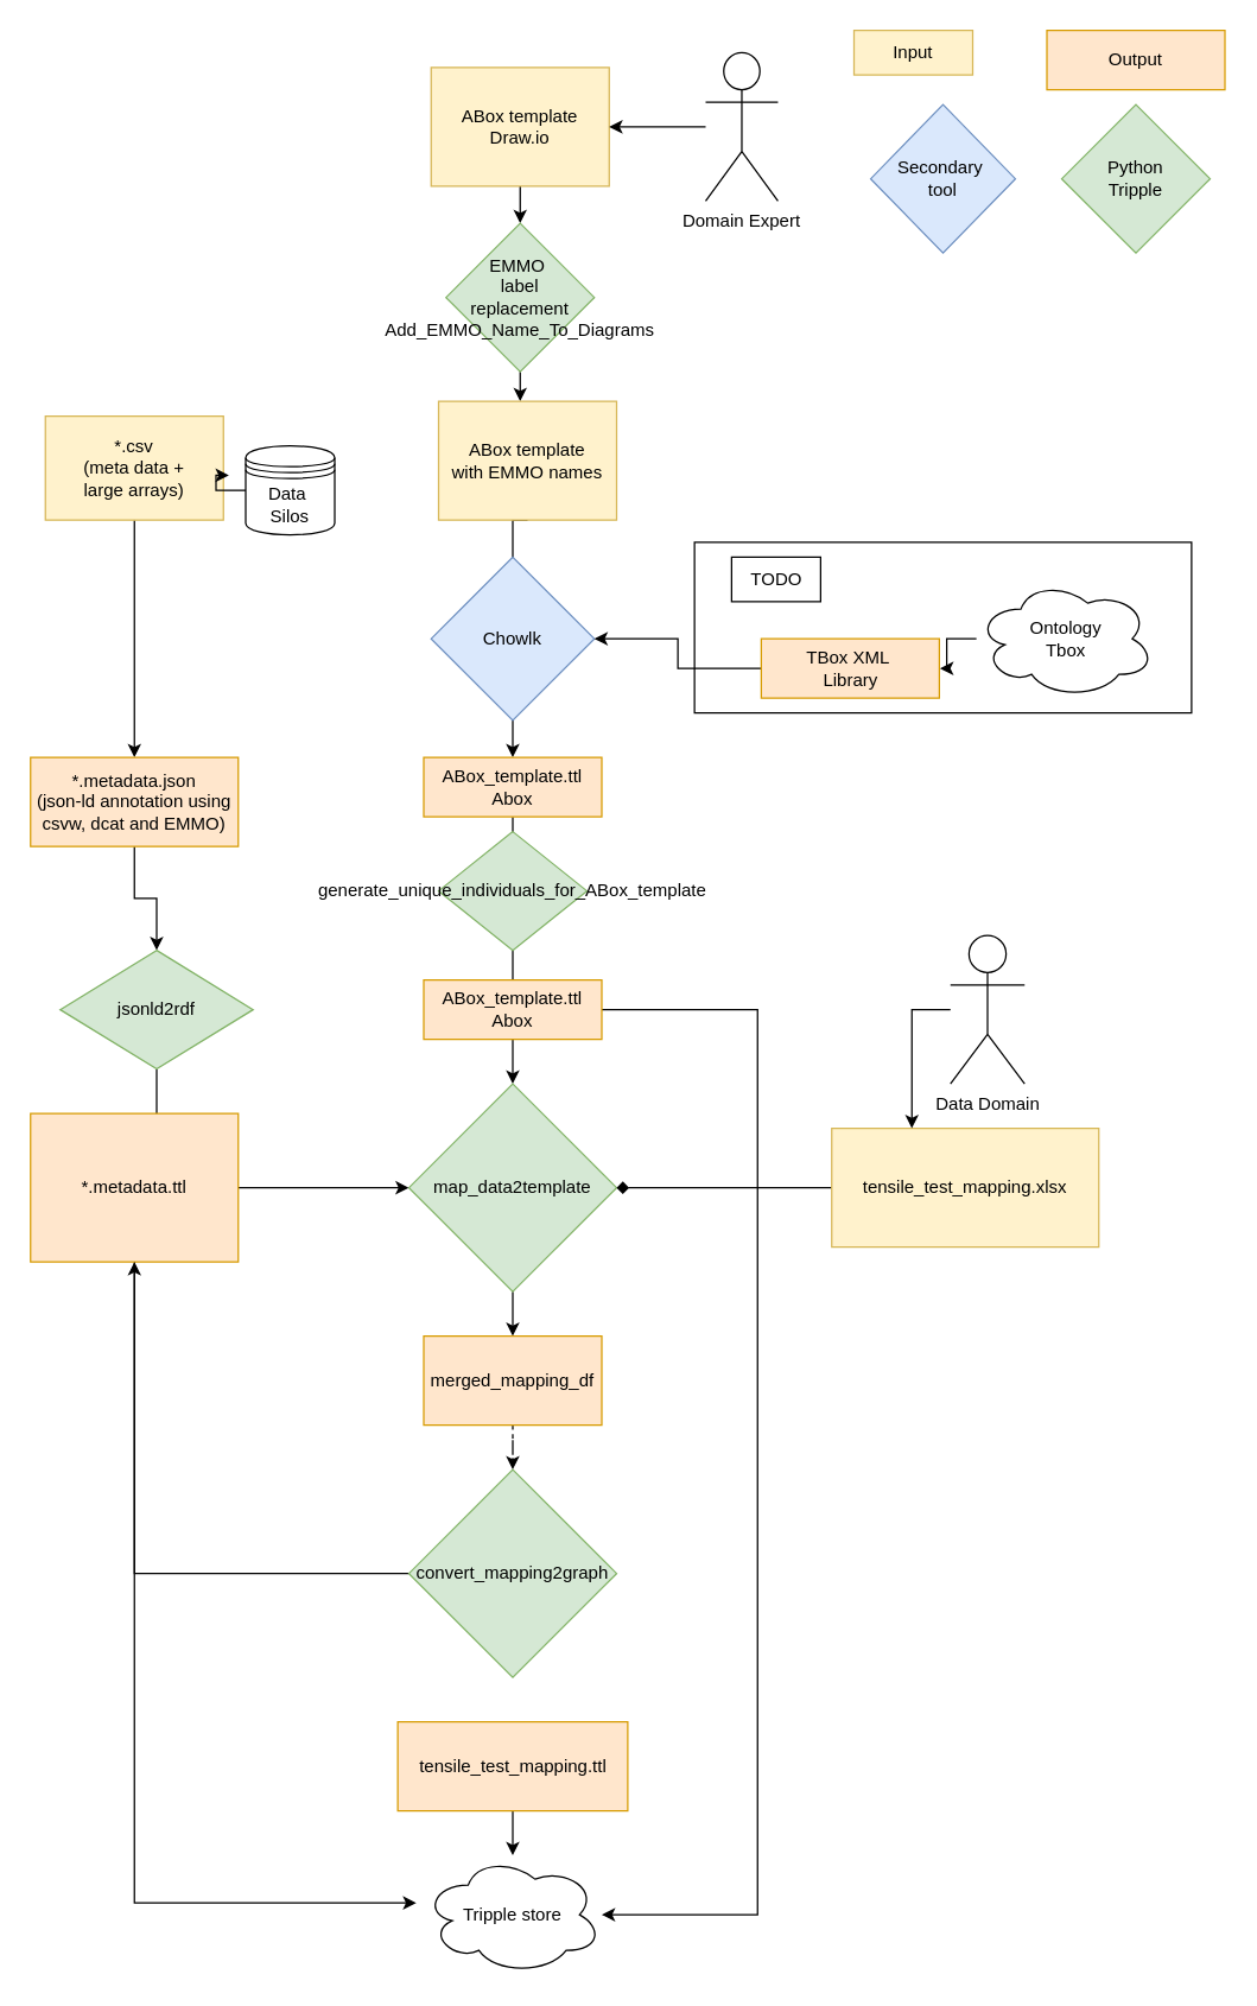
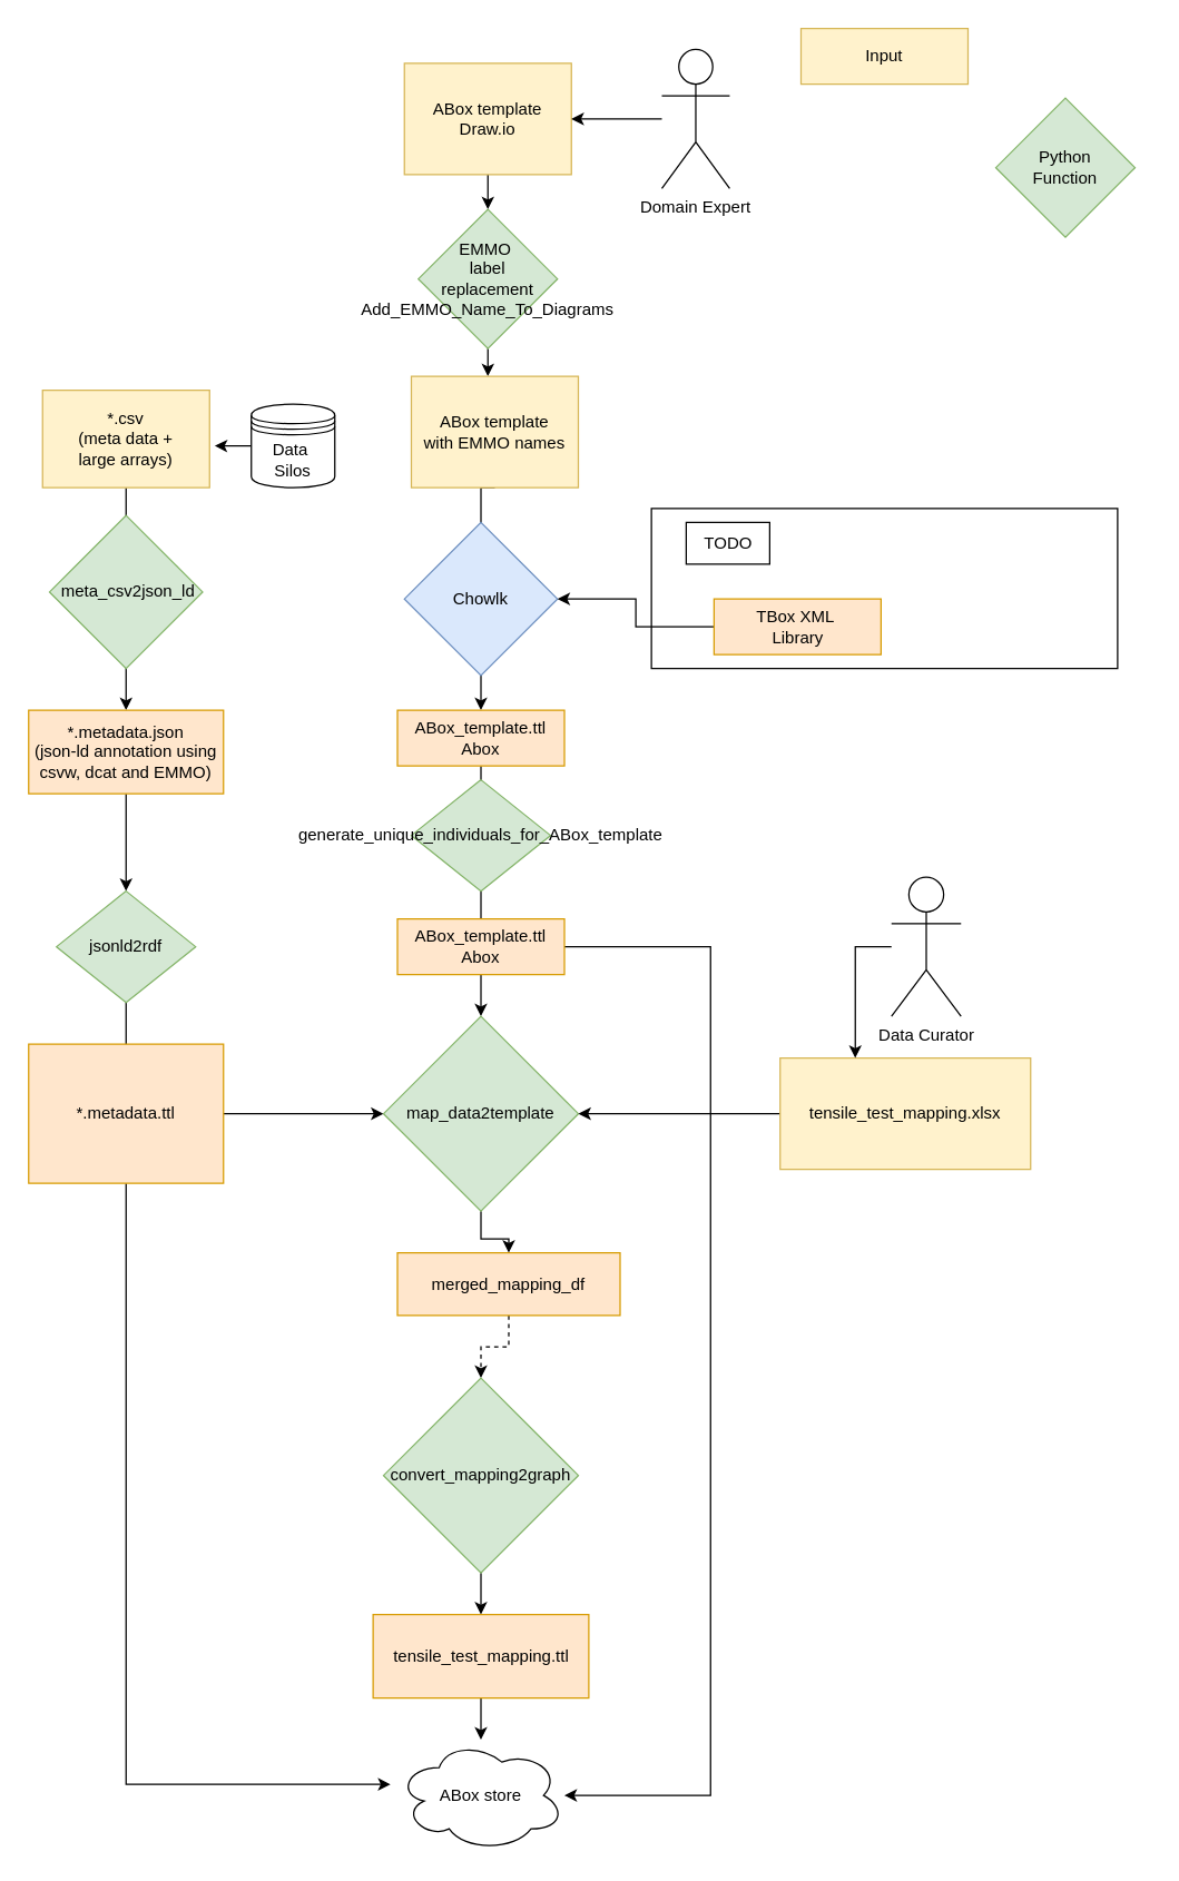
  <mxCell id="0" />
  <mxCell id="1" parent="0" />
  <mxCell id="2" value="" style="rounded=0;whiteSpace=wrap;html=1;snapToPoint=1;points=[[0.1,0],[0.2,0],[0.3,0],[0.4,0],[0.5,0],[0.6,0],[0.7,0],[0.8,0],[0.9,0],[0,0.1],[0,0.3],[0,0.5],[0,0.7],[0,0.9],[0.1,1],[0.2,1],[0.3,1],[0.4,1],[0.5,1],[0.6,1],[0.7,1],[0.8,1],[0.9,1],[1,0.1],[1,0.3],[1,0.5],[1,0.7],[1,0.9]];" parent="1" vertex="1"><mxGeometry x="467.5" y="365" width="335" height="115" as="geometry" /></mxCell>
  <mxCell id="3" value="" style="edgeStyle=orthogonalEdgeStyle;rounded=0;orthogonalLoop=1;jettySize=auto;html=1;" parent="1" source="4" target="6" edge="1"><mxGeometry relative="1" as="geometry" /></mxCell>
  <mxCell id="4" value="*.csv&lt;br&gt;(meta data +&lt;br&gt;large arrays)" style="rounded=0;whiteSpace=wrap;html=1;snapToPoint=1;points=[[0.1,0],[0.2,0],[0.3,0],[0.4,0],[0.5,0],[0.6,0],[0.7,0],[0.8,0],[0.9,0],[0,0.1],[0,0.3],[0,0.5],[0,0.7],[0,0.9],[0.1,1],[0.2,1],[0.3,1],[0.4,1],[0.5,1],[0.6,1],[0.7,1],[0.8,1],[0.9,1],[1,0.1],[1,0.3],[1,0.5],[1,0.7],[1,0.9]];fillColor=#fff2cc;strokeColor=#d6b656;" parent="1" vertex="1"><mxGeometry x="30" y="280" width="120" height="70" as="geometry" /></mxCell>
  <mxCell id="5" style="edgeStyle=orthogonalEdgeStyle;rounded=0;orthogonalLoop=1;jettySize=auto;html=1;entryX=0.5;entryY=0;entryDx=0;entryDy=0;exitX=0.5;exitY=1;exitDx=0;exitDy=0;" parent="1" source="6" target="9" edge="1"><mxGeometry relative="1" as="geometry"><mxPoint x="90" y="600" as="sourcePoint" /></mxGeometry></mxCell>
  <mxCell id="6" value="*.metadata.json&lt;br&gt;(json-ld annotation using csvw, dcat and EMMO)" style="rounded=0;whiteSpace=wrap;html=1;snapToPoint=1;points=[[0.1,0],[0.2,0],[0.3,0],[0.4,0],[0.5,0],[0.6,0],[0.7,0],[0.8,0],[0.9,0],[0,0.1],[0,0.3],[0,0.5],[0,0.7],[0,0.9],[0.1,1],[0.2,1],[0.3,1],[0.4,1],[0.5,1],[0.6,1],[0.7,1],[0.8,1],[0.9,1],[1,0.1],[1,0.3],[1,0.5],[1,0.7],[1,0.9]];fillColor=#ffe6cc;strokeColor=#d79b00;" parent="1" vertex="1"><mxGeometry x="20" y="510" width="140" height="60" as="geometry" /></mxCell>
+ <mxCell id="7" value="&amp;nbsp;meta_csv2json_ld" style="rhombus;whiteSpace=wrap;html=1;fillColor=#d5e8d4;strokeColor=#82b366;" parent="1" vertex="1"><mxGeometry x="35" y="370" width="110" height="110" as="geometry" /></mxCell>
  <mxCell id="8" style="edgeStyle=orthogonalEdgeStyle;rounded=0;orthogonalLoop=1;jettySize=auto;html=1;entryX=0.5;entryY=0;entryDx=0;entryDy=0;" parent="1" source="9" edge="1"><mxGeometry relative="1" as="geometry"><mxPoint x="90" y="820" as="targetPoint" /></mxGeometry></mxCell>
- <mxCell id="9" value="jsonld2rdf" style="rhombus;whiteSpace=wrap;html=1;fillColor=#d5e8d4;strokeColor=#82b366;" parent="1" vertex="1"><mxGeometry x="40" y="640" width="130" height="80" as="geometry" /></mxCell>
+ <mxCell id="9" value="jsonld2rdf" style="rhombus;whiteSpace=wrap;html=1;fillColor=#d5e8d4;strokeColor=#82b366;" parent="1" vertex="1"><mxGeometry x="40" y="640" width="100" height="80" as="geometry" /></mxCell>
  <mxCell id="10" value="" style="edgeStyle=orthogonalEdgeStyle;rounded=0;orthogonalLoop=1;jettySize=auto;html=1;" parent="1" source="11" target="49" edge="1"><mxGeometry relative="1" as="geometry" /></mxCell>
  <mxCell id="11" value="ABox template&lt;br&gt;Draw.io" style="rounded=0;whiteSpace=wrap;html=1;snapToPoint=1;points=[[0.1,0],[0.2,0],[0.3,0],[0.4,0],[0.5,0],[0.6,0],[0.7,0],[0.8,0],[0.9,0],[0,0.1],[0,0.3],[0,0.5],[0,0.7],[0,0.9],[0.1,1],[0.2,1],[0.3,1],[0.4,1],[0.5,1],[0.6,1],[0.7,1],[0.8,1],[0.9,1],[1,0.1],[1,0.3],[1,0.5],[1,0.7],[1,0.9]];fillColor=#fff2cc;strokeColor=#d6b656;" parent="1" vertex="1"><mxGeometry x="290" y="45" width="120" height="80" as="geometry" /></mxCell>
  <mxCell id="12" value="" style="edgeStyle=orthogonalEdgeStyle;rounded=0;orthogonalLoop=1;jettySize=auto;html=1;entryX=0.5;entryY=0;entryDx=0;entryDy=0;exitX=0.5;exitY=1;exitDx=0;exitDy=0;" parent="1" source="50" target="16" edge="1"><mxGeometry relative="1" as="geometry"><mxPoint x="345" y="355" as="sourcePoint" /><mxPoint x="345" y="515" as="targetPoint" /><Array as="points"><mxPoint x="345" y="350" /></Array></mxGeometry></mxCell>
  <mxCell id="13" value="Chowlk" style="rhombus;whiteSpace=wrap;html=1;fillColor=#dae8fc;strokeColor=#6c8ebf;" parent="1" vertex="1"><mxGeometry x="290" y="375" width="110" height="110" as="geometry" /></mxCell>
  <mxCell id="14" style="edgeStyle=orthogonalEdgeStyle;rounded=0;orthogonalLoop=1;jettySize=auto;html=1;" parent="1" source="16" target="21" edge="1"><mxGeometry relative="1" as="geometry" /></mxCell>
  <mxCell id="15" style="edgeStyle=orthogonalEdgeStyle;rounded=0;orthogonalLoop=1;jettySize=auto;html=1;exitX=1;exitY=0.5;exitDx=0;exitDy=0;" parent="1" source="47" edge="1"><mxGeometry relative="1" as="geometry"><mxPoint x="405" y="1290" as="targetPoint" /><Array as="points"><mxPoint x="510" y="680" /><mxPoint x="510" y="1290" /></Array></mxGeometry></mxCell>
  <mxCell id="16" value="ABox_template.ttl&lt;br&gt;Abox" style="rounded=0;whiteSpace=wrap;html=1;snapToPoint=1;points=[[0.1,0],[0.2,0],[0.3,0],[0.4,0],[0.5,0],[0.6,0],[0.7,0],[0.8,0],[0.9,0],[0,0.1],[0,0.3],[0,0.5],[0,0.7],[0,0.9],[0.1,1],[0.2,1],[0.3,1],[0.4,1],[0.5,1],[0.6,1],[0.7,1],[0.8,1],[0.9,1],[1,0.1],[1,0.3],[1,0.5],[1,0.7],[1,0.9]];fillColor=#ffe6cc;strokeColor=#d79b00;" parent="1" vertex="1"><mxGeometry x="285" y="510" width="120" height="40" as="geometry" /></mxCell>
  <mxCell id="17" style="edgeStyle=orthogonalEdgeStyle;rounded=0;orthogonalLoop=1;jettySize=auto;html=1;" parent="1" source="19" target="21" edge="1"><mxGeometry relative="1" as="geometry" /></mxCell>
  <mxCell id="18" style="edgeStyle=orthogonalEdgeStyle;rounded=0;orthogonalLoop=1;jettySize=auto;html=1;" parent="1" source="19" edge="1"><mxGeometry relative="1" as="geometry"><mxPoint x="280" y="1282" as="targetPoint" /><Array as="points"><mxPoint x="90" y="1282" /></Array></mxGeometry></mxCell>
  <mxCell id="19" value="*.metadata.ttl" style="rounded=0;whiteSpace=wrap;html=1;snapToPoint=1;points=[[0.1,0],[0.2,0],[0.3,0],[0.4,0],[0.5,0],[0.6,0],[0.7,0],[0.8,0],[0.9,0],[0,0.1],[0,0.3],[0,0.5],[0,0.7],[0,0.9],[0.1,1],[0.2,1],[0.3,1],[0.4,1],[0.5,1],[0.6,1],[0.7,1],[0.8,1],[0.9,1],[1,0.1],[1,0.3],[1,0.5],[1,0.7],[1,0.9]];fillColor=#ffe6cc;strokeColor=#d79b00;" parent="1" vertex="1"><mxGeometry x="20" y="750" width="140" height="100" as="geometry" /></mxCell>
  <mxCell id="20" value="" style="edgeStyle=orthogonalEdgeStyle;rounded=0;orthogonalLoop=1;jettySize=auto;html=1;" parent="1" source="21" target="25" edge="1"><mxGeometry relative="1" as="geometry" /></mxCell>
  <mxCell id="21" value="map_data2template" style="rhombus;whiteSpace=wrap;html=1;fillColor=#d5e8d4;strokeColor=#82b366;" parent="1" vertex="1"><mxGeometry x="275" y="730" width="140" height="140" as="geometry" /></mxCell>
- <mxCell id="22" style="edgeStyle=orthogonalEdgeStyle;rounded=0;orthogonalLoop=1;jettySize=auto;html=1;entryX=1;entryY=0.5;entryDx=0;entryDy=0;endArrow=diamond;" parent="1" source="23" target="21" edge="1"><mxGeometry relative="1" as="geometry" /></mxCell>
+ <mxCell id="22" style="edgeStyle=orthogonalEdgeStyle;rounded=0;orthogonalLoop=1;jettySize=auto;html=1;entryX=1;entryY=0.5;entryDx=0;entryDy=0;" parent="1" source="23" target="21" edge="1"><mxGeometry relative="1" as="geometry" /></mxCell>
  <mxCell id="23" value="tensile_test_mapping.xlsx" style="rounded=0;whiteSpace=wrap;html=1;snapToPoint=1;points=[[0.1,0],[0.2,0],[0.3,0],[0.4,0],[0.5,0],[0.6,0],[0.7,0],[0.8,0],[0.9,0],[0,0.1],[0,0.3],[0,0.5],[0,0.7],[0,0.9],[0.1,1],[0.2,1],[0.3,1],[0.4,1],[0.5,1],[0.6,1],[0.7,1],[0.8,1],[0.9,1],[1,0.1],[1,0.3],[1,0.5],[1,0.7],[1,0.9]];fillColor=#fff2cc;strokeColor=#d6b656;" parent="1" vertex="1"><mxGeometry x="560" y="760" width="180" height="80" as="geometry" /></mxCell>
  <mxCell id="24" value="" style="edgeStyle=orthogonalEdgeStyle;rounded=0;orthogonalLoop=1;jettySize=auto;html=1;dashed=1;" parent="1" source="25" target="27" edge="1"><mxGeometry relative="1" as="geometry" /></mxCell>
- <mxCell id="25" value="merged_mapping_df" style="whiteSpace=wrap;html=1;fillColor=#ffe6cc;strokeColor=#d79b00;" parent="1" vertex="1"><mxGeometry x="285" y="900" width="120" height="60" as="geometry" /></mxCell>
- <mxCell id="26" value="" style="edgeStyle=orthogonalEdgeStyle;rounded=0;orthogonalLoop=1;jettySize=auto;html=1;" parent="1" source="27" target="19" edge="1"><mxGeometry relative="1" as="geometry" /></mxCell>
+ <mxCell id="25" value="merged_mapping_df" style="whiteSpace=wrap;html=1;fillColor=#ffe6cc;strokeColor=#d79b00;" parent="1" vertex="1"><mxGeometry x="285" y="900" width="160" height="45" as="geometry" /></mxCell>
+ <mxCell id="26" value="" style="edgeStyle=orthogonalEdgeStyle;rounded=0;orthogonalLoop=1;jettySize=auto;html=1;" parent="1" source="27" target="29" edge="1"><mxGeometry relative="1" as="geometry" /></mxCell>
  <mxCell id="27" value="convert_mapping2graph" style="rhombus;whiteSpace=wrap;html=1;fillColor=#d5e8d4;strokeColor=#82b366;" parent="1" vertex="1"><mxGeometry x="275" y="990" width="140" height="140" as="geometry" /></mxCell>
  <mxCell id="28" style="edgeStyle=orthogonalEdgeStyle;rounded=0;orthogonalLoop=1;jettySize=auto;html=1;" parent="1" source="29" edge="1"><mxGeometry relative="1" as="geometry"><mxPoint x="345" y="1250" as="targetPoint" /></mxGeometry></mxCell>
  <mxCell id="29" value="tensile_test_mapping.ttl" style="whiteSpace=wrap;html=1;fillColor=#ffe6cc;strokeColor=#d79b00;" parent="1" vertex="1"><mxGeometry x="267.5" y="1160" width="155" height="60" as="geometry" /></mxCell>
- <mxCell id="30" value="Input" style="rounded=0;whiteSpace=wrap;html=1;snapToPoint=1;points=[[0.1,0],[0.2,0],[0.3,0],[0.4,0],[0.5,0],[0.6,0],[0.7,0],[0.8,0],[0.9,0],[0,0.1],[0,0.3],[0,0.5],[0,0.7],[0,0.9],[0.1,1],[0.2,1],[0.3,1],[0.4,1],[0.5,1],[0.6,1],[0.7,1],[0.8,1],[0.9,1],[1,0.1],[1,0.3],[1,0.5],[1,0.7],[1,0.9]];fillColor=#fff2cc;strokeColor=#d6b656;" parent="1" vertex="1"><mxGeometry x="575" y="20" width="80" height="30" as="geometry" /></mxCell>
- <mxCell id="31" value="Output" style="rounded=0;whiteSpace=wrap;html=1;snapToPoint=1;points=[[0.1,0],[0.2,0],[0.3,0],[0.4,0],[0.5,0],[0.6,0],[0.7,0],[0.8,0],[0.9,0],[0,0.1],[0,0.3],[0,0.5],[0,0.7],[0,0.9],[0.1,1],[0.2,1],[0.3,1],[0.4,1],[0.5,1],[0.6,1],[0.7,1],[0.8,1],[0.9,1],[1,0.1],[1,0.3],[1,0.5],[1,0.7],[1,0.9]];fillColor=#ffe6cc;strokeColor=#d79b00;" parent="1" vertex="1"><mxGeometry x="705" y="20" width="120" height="40" as="geometry" /></mxCell>
- <mxCell id="32" value="Secondary&amp;nbsp;&lt;br&gt;tool" style="rhombus;whiteSpace=wrap;html=1;fillColor=#dae8fc;strokeColor=#6c8ebf;" parent="1" vertex="1"><mxGeometry x="586.25" y="70" width="97.5" height="100" as="geometry" /></mxCell>
- <mxCell id="33" value="Python&lt;br&gt;Tripple" style="rhombus;whiteSpace=wrap;html=1;fillColor=#d5e8d4;strokeColor=#82b366;" parent="1" vertex="1"><mxGeometry x="715" y="70" width="100" height="100" as="geometry" /></mxCell>
+ <mxCell id="30" value="Input" style="rounded=0;whiteSpace=wrap;html=1;snapToPoint=1;points=[[0.1,0],[0.2,0],[0.3,0],[0.4,0],[0.5,0],[0.6,0],[0.7,0],[0.8,0],[0.9,0],[0,0.1],[0,0.3],[0,0.5],[0,0.7],[0,0.9],[0.1,1],[0.2,1],[0.3,1],[0.4,1],[0.5,1],[0.6,1],[0.7,1],[0.8,1],[0.9,1],[1,0.1],[1,0.3],[1,0.5],[1,0.7],[1,0.9]];fillColor=#fff2cc;strokeColor=#d6b656;" parent="1" vertex="1"><mxGeometry x="575" y="20" width="120" height="40" as="geometry" /></mxCell>
+ <mxCell id="33" value="Python&lt;br&gt;Function" style="rhombus;whiteSpace=wrap;html=1;fillColor=#d5e8d4;strokeColor=#82b366;" parent="1" vertex="1"><mxGeometry x="715" y="70" width="100" height="100" as="geometry" /></mxCell>
  <mxCell id="34" style="edgeStyle=orthogonalEdgeStyle;rounded=0;orthogonalLoop=1;jettySize=auto;html=1;entryX=0.3;entryY=0;entryDx=0;entryDy=0;" parent="1" source="35" target="23" edge="1"><mxGeometry relative="1" as="geometry"><Array as="points"><mxPoint x="614" y="680" /></Array></mxGeometry></mxCell>
- <mxCell id="35" value="Data Domain" style="shape=umlActor;verticalLabelPosition=bottom;verticalAlign=top;html=1;outlineConnect=0;" parent="1" vertex="1"><mxGeometry x="640" y="630" width="50" height="100" as="geometry" /></mxCell>
+ <mxCell id="35" value="Data Curator" style="shape=umlActor;verticalLabelPosition=bottom;verticalAlign=top;html=1;outlineConnect=0;" parent="1" vertex="1"><mxGeometry x="640" y="630" width="50" height="100" as="geometry" /></mxCell>
  <mxCell id="36" style="edgeStyle=orthogonalEdgeStyle;rounded=0;orthogonalLoop=1;jettySize=auto;html=1;entryX=1;entryY=0.5;entryDx=0;entryDy=0;" parent="1" source="37" target="11" edge="1"><mxGeometry relative="1" as="geometry" /></mxCell>
  <mxCell id="37" value="Domain Expert" style="shape=umlActor;verticalLabelPosition=bottom;verticalAlign=top;html=1;outlineConnect=0;" parent="1" vertex="1"><mxGeometry x="475" y="35" width="48.75" height="100" as="geometry" /></mxCell>
  <mxCell id="38" style="edgeStyle=orthogonalEdgeStyle;rounded=0;orthogonalLoop=1;jettySize=auto;html=1;entryX=1.031;entryY=0.569;entryDx=0;entryDy=0;entryPerimeter=0;" parent="1" source="39" target="4" edge="1"><mxGeometry relative="1" as="geometry" /></mxCell>
- <mxCell id="39" value="Data&amp;nbsp;&lt;br&gt;Silos" style="shape=datastore;whiteSpace=wrap;html=1;" parent="1" vertex="1"><mxGeometry x="165" y="300" width="60" height="60" as="geometry" /></mxCell>
- <mxCell id="40" value="&lt;span&gt;Tripple store&lt;/span&gt;" style="ellipse;shape=cloud;whiteSpace=wrap;html=1;" parent="1" vertex="1"><mxGeometry x="285" y="1250" width="120" height="80" as="geometry" /></mxCell>
- <mxCell id="41" value="" style="edgeStyle=orthogonalEdgeStyle;rounded=0;orthogonalLoop=1;jettySize=auto;html=1;" parent="1" source="42" target="44" edge="1"><mxGeometry relative="1" as="geometry" /></mxCell>
- <mxCell id="42" value="&lt;span&gt;Ontology&lt;br&gt;Tbox&lt;br&gt;&lt;/span&gt;" style="ellipse;shape=cloud;whiteSpace=wrap;html=1;" parent="1" vertex="1"><mxGeometry x="657.5" y="390" width="120" height="80" as="geometry" /></mxCell>
+ <mxCell id="39" value="Data&amp;nbsp;&lt;br&gt;Silos" style="shape=datastore;whiteSpace=wrap;html=1;" parent="1" vertex="1"><mxGeometry x="180" y="290" width="60" height="60" as="geometry" /></mxCell>
+ <mxCell id="40" value="&lt;span&gt;ABox store&lt;/span&gt;" style="ellipse;shape=cloud;whiteSpace=wrap;html=1;" parent="1" vertex="1"><mxGeometry x="285" y="1250" width="120" height="80" as="geometry" /></mxCell>
  <mxCell id="43" style="edgeStyle=orthogonalEdgeStyle;rounded=0;orthogonalLoop=1;jettySize=auto;html=1;entryX=1;entryY=0.5;entryDx=0;entryDy=0;" parent="1" source="44" target="13" edge="1"><mxGeometry relative="1" as="geometry" /></mxCell>
  <mxCell id="44" value="TBox XML&amp;nbsp;&lt;br&gt;Library" style="rounded=0;whiteSpace=wrap;html=1;snapToPoint=1;points=[[0.1,0],[0.2,0],[0.3,0],[0.4,0],[0.5,0],[0.6,0],[0.7,0],[0.8,0],[0.9,0],[0,0.1],[0,0.3],[0,0.5],[0,0.7],[0,0.9],[0.1,1],[0.2,1],[0.3,1],[0.4,1],[0.5,1],[0.6,1],[0.7,1],[0.8,1],[0.9,1],[1,0.1],[1,0.3],[1,0.5],[1,0.7],[1,0.9]];fillColor=#ffe6cc;strokeColor=#d79b00;" parent="1" vertex="1"><mxGeometry x="512.5" y="430" width="120" height="40" as="geometry" /></mxCell>
  <mxCell id="45" value="TODO" style="rounded=0;whiteSpace=wrap;html=1;snapToPoint=1;points=[[0.1,0],[0.2,0],[0.3,0],[0.4,0],[0.5,0],[0.6,0],[0.7,0],[0.8,0],[0.9,0],[0,0.1],[0,0.3],[0,0.5],[0,0.7],[0,0.9],[0.1,1],[0.2,1],[0.3,1],[0.4,1],[0.5,1],[0.6,1],[0.7,1],[0.8,1],[0.9,1],[1,0.1],[1,0.3],[1,0.5],[1,0.7],[1,0.9]];" parent="1" vertex="1"><mxGeometry x="492.5" y="375" width="60" height="30" as="geometry" /></mxCell>
  <mxCell id="46" value="generate_unique_individuals_for_ABox_template" style="rhombus;whiteSpace=wrap;html=1;fillColor=#d5e8d4;strokeColor=#82b366;" parent="1" vertex="1"><mxGeometry x="295" y="560" width="100" height="80" as="geometry" /></mxCell>
  <mxCell id="47" value="ABox_template.ttl&lt;br&gt;Abox" style="rounded=0;whiteSpace=wrap;html=1;snapToPoint=1;points=[[0.1,0],[0.2,0],[0.3,0],[0.4,0],[0.5,0],[0.6,0],[0.7,0],[0.8,0],[0.9,0],[0,0.1],[0,0.3],[0,0.5],[0,0.7],[0,0.9],[0.1,1],[0.2,1],[0.3,1],[0.4,1],[0.5,1],[0.6,1],[0.7,1],[0.8,1],[0.9,1],[1,0.1],[1,0.3],[1,0.5],[1,0.7],[1,0.9]];fillColor=#ffe6cc;strokeColor=#d79b00;" parent="1" vertex="1"><mxGeometry x="285" y="660" width="120" height="40" as="geometry" /></mxCell>
  <mxCell id="48" value="" style="edgeStyle=orthogonalEdgeStyle;rounded=0;orthogonalLoop=1;jettySize=auto;html=1;" parent="1" source="49" edge="1"><mxGeometry relative="1" as="geometry"><mxPoint x="350" y="270" as="targetPoint" /></mxGeometry></mxCell>
  <mxCell id="49" value="EMMO&amp;nbsp;&lt;br&gt;label&lt;br&gt;replacement&lt;br&gt;Add_EMMO_Name_To_Diagrams" style="rhombus;whiteSpace=wrap;html=1;fillColor=#d5e8d4;strokeColor=#82b366;" parent="1" vertex="1"><mxGeometry x="300" y="150" width="100" height="100" as="geometry" /></mxCell>
  <mxCell id="50" value="ABox template&lt;br&gt;with EMMO names" style="rounded=0;whiteSpace=wrap;html=1;snapToPoint=1;points=[[0.1,0],[0.2,0],[0.3,0],[0.4,0],[0.5,0],[0.6,0],[0.7,0],[0.8,0],[0.9,0],[0,0.1],[0,0.3],[0,0.5],[0,0.7],[0,0.9],[0.1,1],[0.2,1],[0.3,1],[0.4,1],[0.5,1],[0.6,1],[0.7,1],[0.8,1],[0.9,1],[1,0.1],[1,0.3],[1,0.5],[1,0.7],[1,0.9]];fillColor=#fff2cc;strokeColor=#d6b656;" parent="1" vertex="1"><mxGeometry x="295" y="270" width="120" height="80" as="geometry" /></mxCell>
